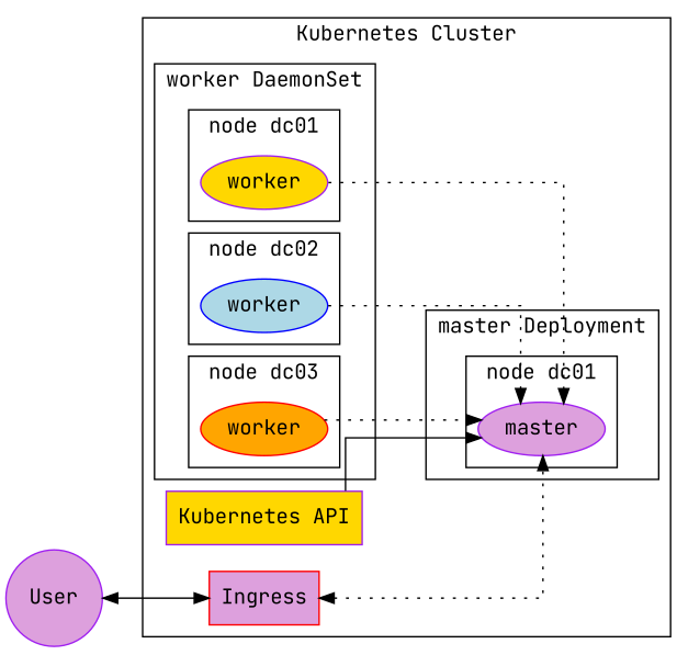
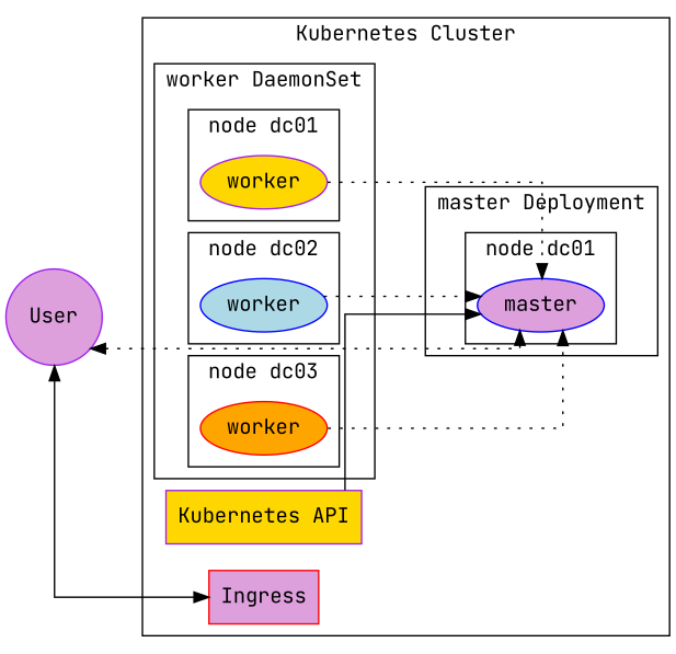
  digraph {
    fontname="JetBrains Mono"
    rankdir=LR
    splines=ortho
    node [color=purple fillcolor=plum fontname="JetBrains Mono" style=filled]
    edge [fontname="JetBrains Mono" style=dotted]
    n1 [fillcolor=gold label=worker]
    n2 [color=blue fillcolor=lightblue label=worker]
    n3 [color=red fillcolor=orange label=worker]
-   n4 [label=master]
+   n4 [color=blue label=master]
    n5 [fillcolor=gold label="Kubernetes API" shape=box]
    n6 [color=red label=Ingress shape=box]
    n7 [label=User shape=circle]
    subgraph cluster_1 {
      label="Kubernetes Cluster"
      n5
      n6
      subgraph cluster_2 {
        label="worker DaemonSet"
        subgraph cluster_3 {
          label="node dc01"
          n1
        }
        subgraph cluster_4 {
          label="node dc02"
          n2
        }
        subgraph cluster_5 {
          label="node dc03"
          n3
        }
      }
      subgraph cluster_6 {
        label="master Deployment"
        subgraph cluster_7 {
          label="node dc01"
          n4
        }
      }
    }
    n1 -> n4
    n2 -> n4
    n3 -> n4
    n5 -> n4 [style=solid]
-   n6 -> n4 [dir=both]
+   n7 -> n4 [dir=both]
    n7 -> n6 [dir=both style=solid]
  }
